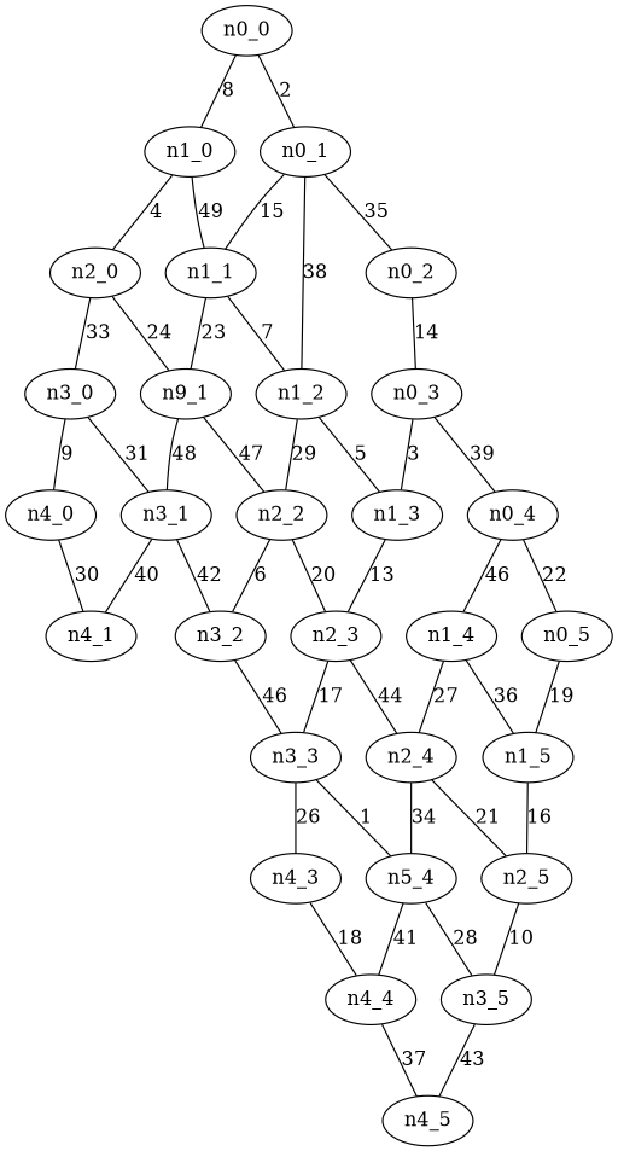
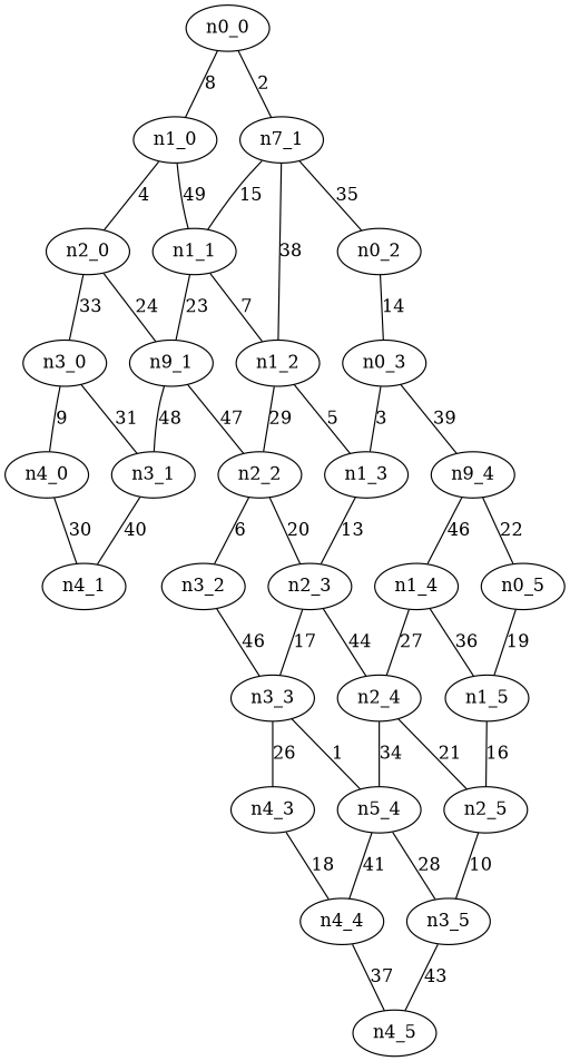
  graph {
    n4_0
    n4_1
    n2_5
    n3_5
    n4_5
    n3_2
    n3_3
    n8 [label=n5_4]
    n4_3
    n2_2
    n2_3
    n2_4
    n4_4
    n1_4
    n1_5
    n16 [label=n9_1]
    n2_0
    n3_0
    n3_1
    n0_0
    n1_0
-   n0_1
+   n0_1 [label=n7_1]
    n1_1
    n0_2
    n1_2
    n0_3
-   n0_4
+   n0_4 [label=n9_4]
    n1_3
    n0_5
    n4_0 -- n4_1 [label=30]
    n2_5 -- n3_5 [label=10]
    n3_5 -- n4_5 [label=43]
    n3_2 -- n3_3 [label=46]
    n3_3 -- n8 [label=1]
    n3_3 -- n4_3 [label=26]
    n8 -- n3_5 [label=28]
    n8 -- n4_4 [label=41]
    n4_3 -- n4_4 [label=18]
    n2_2 -- n3_2 [label=6]
    n2_2 -- n2_3 [label=20]
    n2_3 -- n3_3 [label=17]
    n2_3 -- n2_4 [label=44]
    n2_4 -- n2_5 [label=21]
    n2_4 -- n8 [label=34]
    n4_4 -- n4_5 [label=37]
    n1_4 -- n2_4 [label=27]
    n1_4 -- n1_5 [label=36]
    n1_5 -- n2_5 [label=16]
    n16 -- n2_2 [label=47]
    n16 -- n3_1 [label=48]
    n2_0 -- n16 [label=24]
    n2_0 -- n3_0 [label=33]
    n3_0 -- n4_0 [label=9]
    n3_0 -- n3_1 [label=31]
    n3_1 -- n4_1 [label=40]
-   n3_1 -- n3_2 [label=42]
    n0_0 -- n1_0 [label=8]
    n0_0 -- n0_1 [label=2]
    n1_0 -- n2_0 [label=4]
    n1_0 -- n1_1 [label=49]
    n0_1 -- n1_1 [label=15]
    n0_1 -- n0_2 [label=35]
    n0_1 -- n1_2 [label=38]
    n1_1 -- n16 [label=23]
    n1_1 -- n1_2 [label=7]
    n0_2 -- n0_3 [label=14]
    n1_2 -- n2_2 [label=29]
    n1_2 -- n1_3 [label=5]
    n0_3 -- n0_4 [label=39]
    n0_3 -- n1_3 [label=3]
    n0_4 -- n1_4 [label=46]
    n0_4 -- n0_5 [label=22]
    n1_3 -- n2_3 [label=13]
    n0_5 -- n1_5 [label=19]
  }
